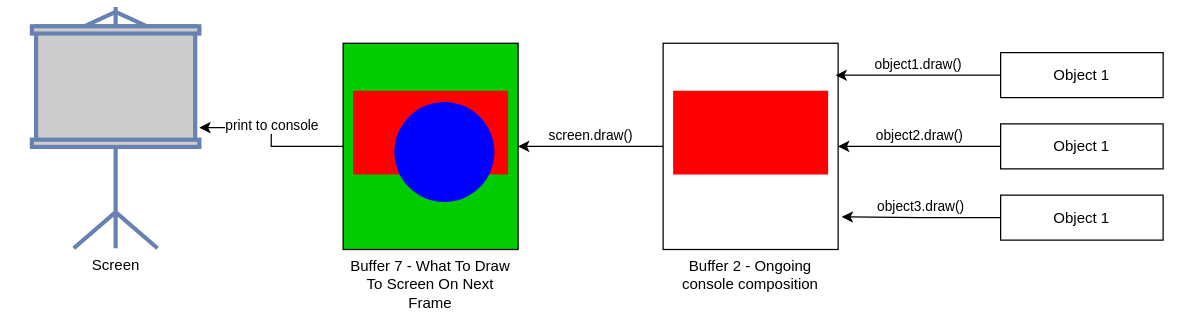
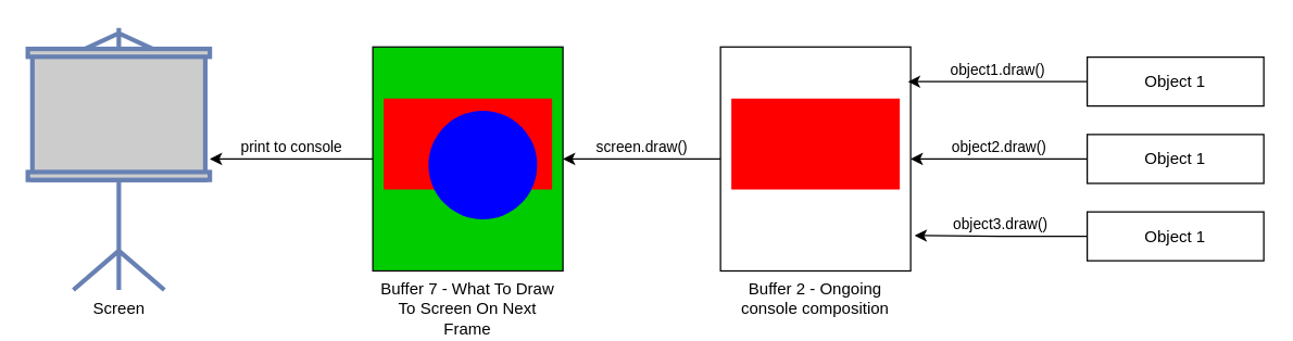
  <mxCell id="0" />
  <mxCell id="1" parent="0" />
- <mxCell id="2" value="Screen" style="fontColor=#000000;verticalAlign=top;verticalLabelPosition=bottom;labelPosition=center;align=center;html=1;outlineConnect=0;fillColor=#CCCCCC;strokeColor=#6881B3;gradientColor=none;gradientDirection=north;strokeWidth=2;shape=mxgraph.networks.video_projector_screen;" vertex="1" parent="1"><mxGeometry x="25" y="5" width="134" height="193" as="geometry" /></mxCell>
+ <mxCell id="2" value="Screen" style="fontColor=#000000;verticalAlign=top;verticalLabelPosition=bottom;labelPosition=center;align=center;html=1;outlineConnect=0;fillColor=#CCCCCC;strokeColor=#6881B3;gradientColor=none;gradientDirection=north;strokeWidth=2;shape=mxgraph.networks.video_projector_screen;" vertex="1" parent="1"><mxGeometry x="20" y="20" width="134" height="193" as="geometry" /></mxCell>
  <mxCell id="3" value="print to console" style="edgeStyle=orthogonalEdgeStyle;rounded=0;orthogonalLoop=1;jettySize=auto;html=1;fontColor=#000000;labelPosition=center;verticalLabelPosition=top;align=center;verticalAlign=bottom;" edge="1" parent="1" source="4" target="2"><mxGeometry relative="1" as="geometry" /></mxCell>
  <mxCell id="4" value="Buffer 7 - What To Draw To Screen On Next Frame" style="rounded=0;whiteSpace=wrap;html=1;fontColor=#000000;verticalAlign=top;labelPosition=center;verticalLabelPosition=bottom;align=center;fillColor=#00CC00;" vertex="1" parent="1"><mxGeometry x="274" y="34" width="140" height="165" as="geometry" /></mxCell>
  <mxCell id="5" value="screen.draw()" style="edgeStyle=orthogonalEdgeStyle;rounded=0;orthogonalLoop=1;jettySize=auto;html=1;fontColor=#000000;labelPosition=center;verticalLabelPosition=top;align=center;verticalAlign=bottom;" edge="1" parent="1" source="6" target="4"><mxGeometry relative="1" as="geometry" /></mxCell>
  <mxCell id="6" value="Buffer 2 - Ongoing console composition" style="rounded=0;whiteSpace=wrap;html=1;fontColor=#000000;verticalAlign=top;labelPosition=center;verticalLabelPosition=bottom;align=center;" vertex="1" parent="1"><mxGeometry x="530" y="34" width="140" height="165" as="geometry" /></mxCell>
  <mxCell id="7" value="object1.draw()" style="edgeStyle=orthogonalEdgeStyle;rounded=0;orthogonalLoop=1;jettySize=auto;html=1;entryX=0.986;entryY=0.155;entryDx=0;entryDy=0;entryPerimeter=0;fontColor=#000000;labelPosition=center;verticalLabelPosition=top;align=center;verticalAlign=bottom;" edge="1" parent="1" source="8" target="6"><mxGeometry relative="1" as="geometry" /></mxCell>
  <mxCell id="8" value="Object 1" style="rounded=0;whiteSpace=wrap;html=1;fontColor=#000000;" vertex="1" parent="1"><mxGeometry x="800" y="41.5" width="130" height="36" as="geometry" /></mxCell>
  <mxCell id="9" value="object2.draw()" style="edgeStyle=orthogonalEdgeStyle;rounded=0;orthogonalLoop=1;jettySize=auto;html=1;entryX=1;entryY=0.5;entryDx=0;entryDy=0;fontColor=#000000;labelPosition=center;verticalLabelPosition=top;align=center;verticalAlign=bottom;" edge="1" parent="1" source="10" target="6"><mxGeometry relative="1" as="geometry" /></mxCell>
  <mxCell id="10" value="Object 1" style="rounded=0;whiteSpace=wrap;html=1;fontColor=#000000;" vertex="1" parent="1"><mxGeometry x="800" y="98.5" width="130" height="36" as="geometry" /></mxCell>
  <mxCell id="11" value="object3.draw()" style="edgeStyle=orthogonalEdgeStyle;rounded=0;orthogonalLoop=1;jettySize=auto;html=1;entryX=1.021;entryY=0.842;entryDx=0;entryDy=0;entryPerimeter=0;fontColor=#000000;labelPosition=center;verticalLabelPosition=top;align=center;verticalAlign=bottom;" edge="1" parent="1" source="12" target="6"><mxGeometry relative="1" as="geometry" /></mxCell>
  <mxCell id="12" value="Object 1" style="rounded=0;whiteSpace=wrap;html=1;fontColor=#000000;" vertex="1" parent="1"><mxGeometry x="800" y="155.5" width="130" height="36" as="geometry" /></mxCell>
  <mxCell id="13" value="" style="rounded=0;whiteSpace=wrap;html=1;fontColor=#000000;strokeColor=none;fillColor=#FF0000;" vertex="1" parent="1"><mxGeometry x="282" y="72" width="124" height="67" as="geometry" /></mxCell>
  <mxCell id="14" value="" style="ellipse;whiteSpace=wrap;html=1;aspect=fixed;fillColor=#0000FF;fontColor=#000000;strokeColor=none;" vertex="1" parent="1"><mxGeometry x="315" y="81" width="80" height="80" as="geometry" /></mxCell>
  <mxCell id="15" value="" style="rounded=0;whiteSpace=wrap;html=1;fontColor=#000000;strokeColor=none;fillColor=#FF0000;" vertex="1" parent="1"><mxGeometry x="538" y="72" width="124" height="67" as="geometry" /></mxCell>
